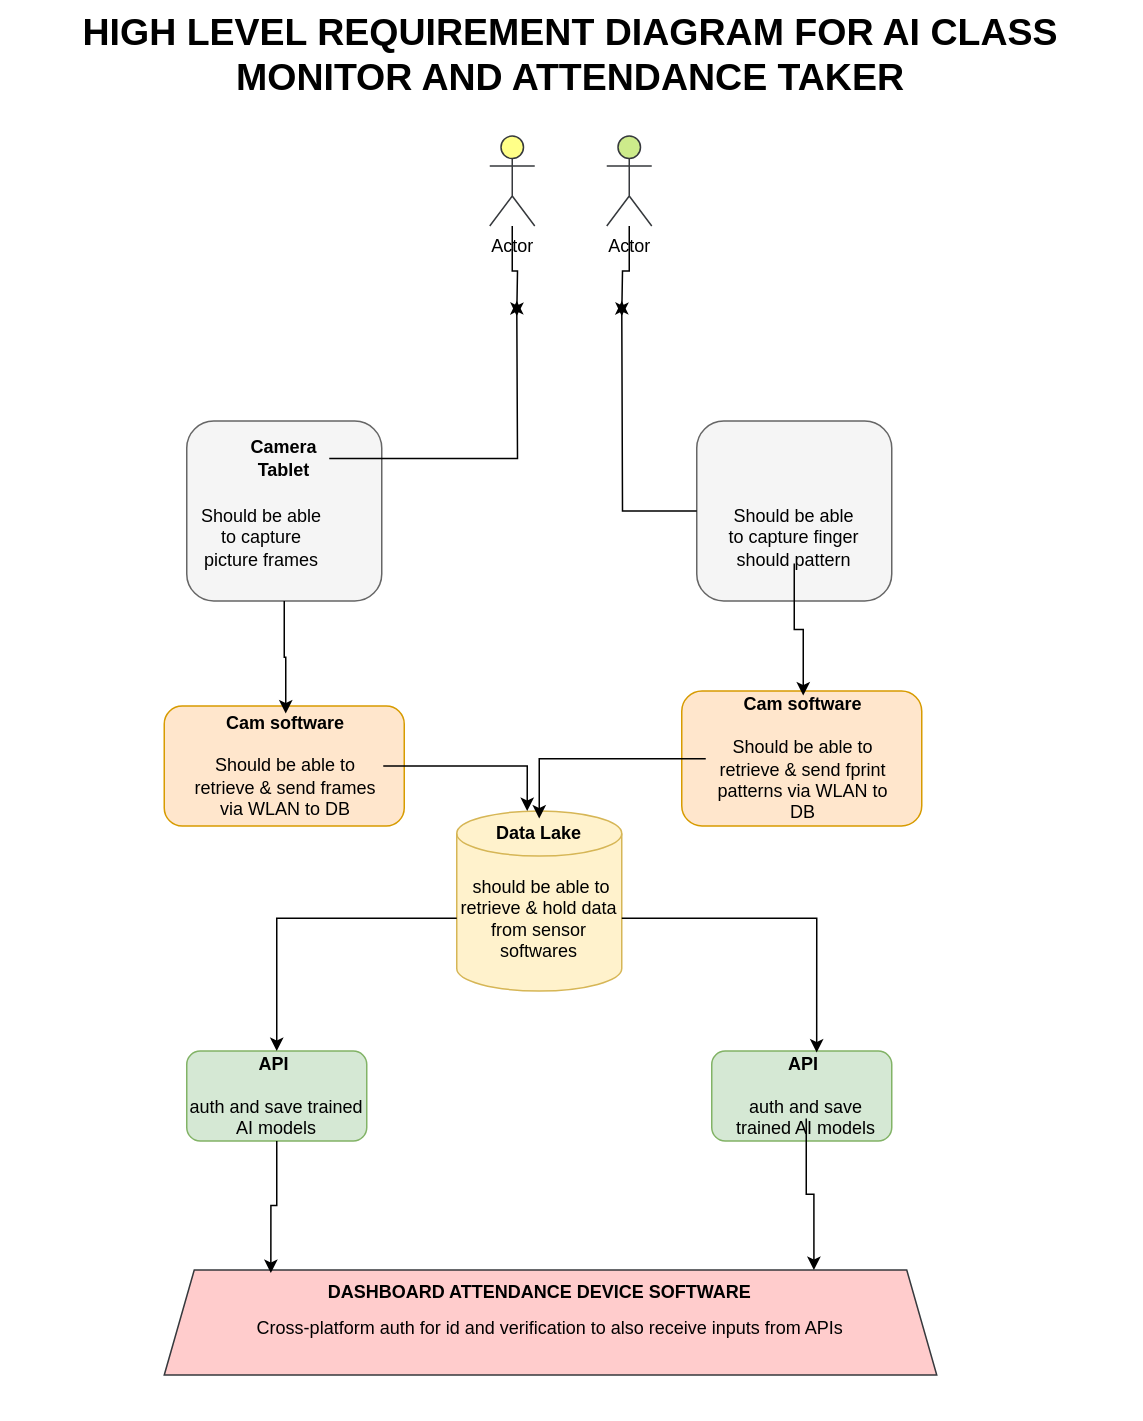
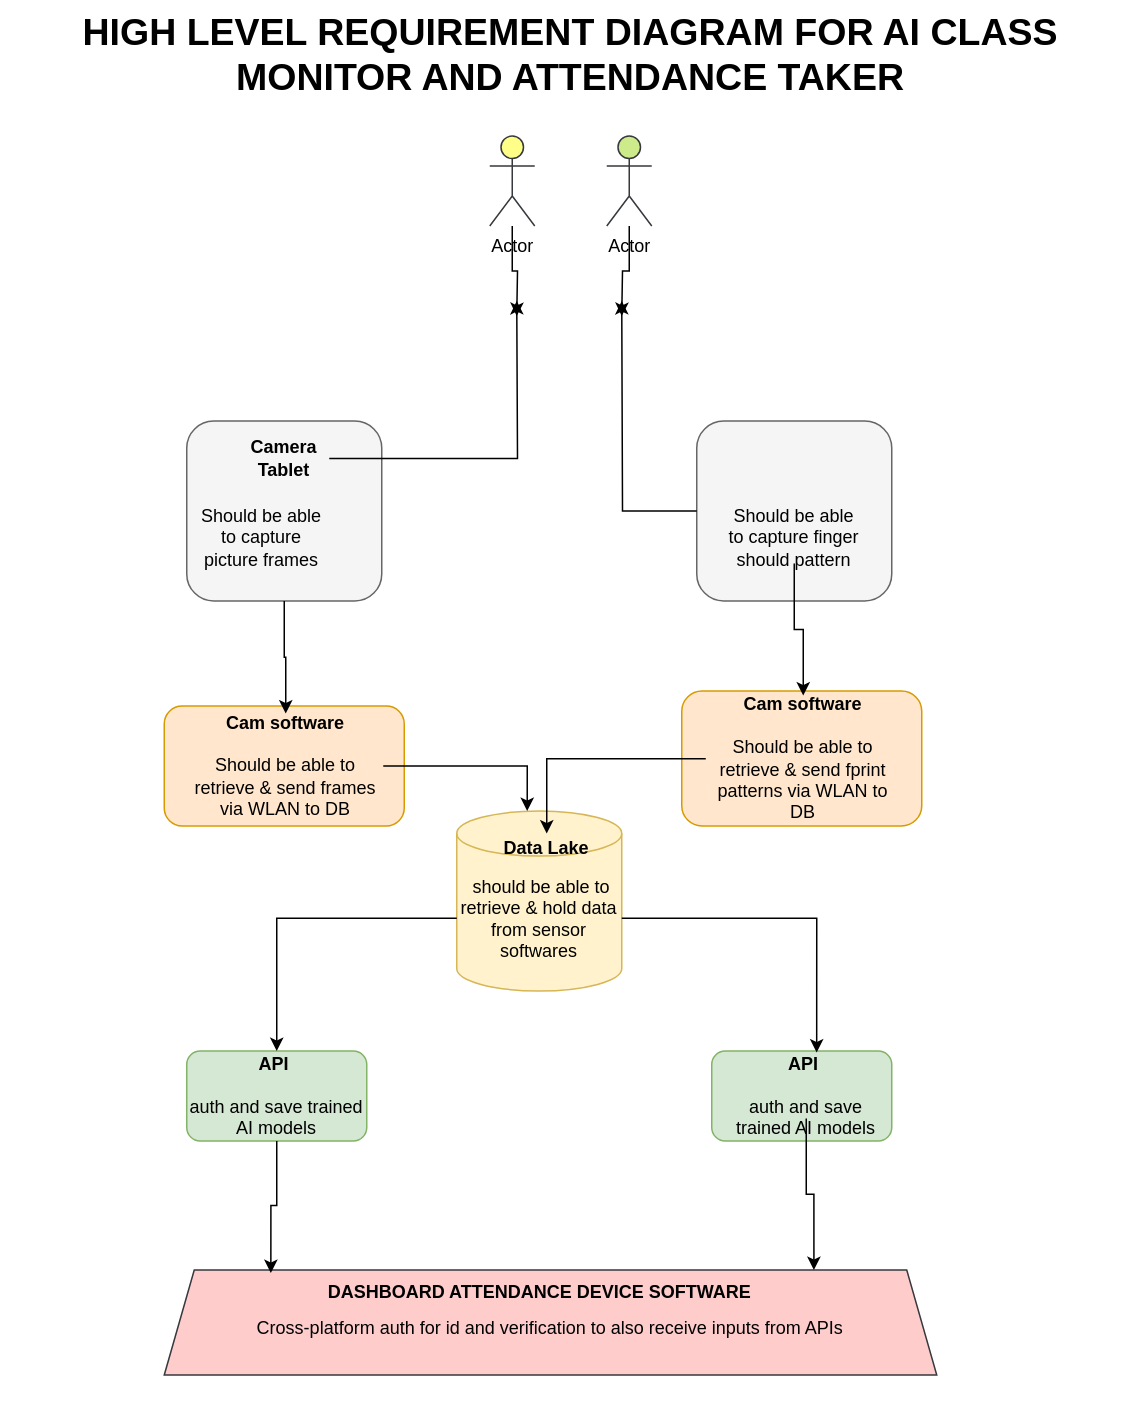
  <mxCell id="0" style=";html=1;" />
  <mxCell id="1" style=";html=1;" parent="0" />
  <mxCell id="2" value="&lt;b&gt;PC/Webapp&lt;/b&gt;" style="text;html=1;strokeColor=none;fillColor=none;align=center;verticalAlign=middle;whiteSpace=wrap;rounded=0;" vertex="1" parent="1"><mxGeometry x="329" y="895" width="60" height="30" as="geometry" /></mxCell>
  <mxCell id="3" value="&lt;b&gt;Tablet&lt;/b&gt;" style="text;html=1;strokeColor=none;fillColor=none;align=center;verticalAlign=middle;whiteSpace=wrap;rounded=0;" vertex="1" parent="1"><mxGeometry x="101" y="895" width="60" height="30" as="geometry" /></mxCell>
  <mxCell id="4" value="&lt;b&gt;Smartphone&lt;/b&gt;" style="text;html=1;strokeColor=none;fillColor=none;align=center;verticalAlign=middle;whiteSpace=wrap;rounded=0;" vertex="1" parent="1"><mxGeometry x="554" y="895" width="60" height="30" as="geometry" /></mxCell>
  <mxCell id="5" value="&lt;b&gt;&lt;font style=&quot;font-size: 25px;&quot;&gt;HIGH LEVEL REQUIREMENT DIAGRAM FOR AI CLASS MONITOR AND ATTENDANCE TAKER&lt;/font&gt;&lt;/b&gt;" style="text;html=1;strokeColor=none;fillColor=none;align=center;verticalAlign=middle;whiteSpace=wrap;rounded=0;" vertex="1" parent="1"><mxGeometry x="20" y="20" width="720" height="30" as="geometry" /></mxCell>
  <mxCell id="6" value="" style="group" vertex="1" connectable="0" parent="1"><mxGeometry x="109" y="90" width="515" height="826" as="geometry" /></mxCell>
  <mxCell id="7" value="" style="group" vertex="1" connectable="0" parent="6"><mxGeometry x="15" y="190" width="130" height="120" as="geometry" /></mxCell>
  <mxCell id="8" value="" style="rounded=1;whiteSpace=wrap;html=1;fillColor=#f5f5f5;fontColor=#333333;strokeColor=#666666;" vertex="1" parent="7"><mxGeometry width="130" height="120" as="geometry" /></mxCell>
  <mxCell id="9" value="&lt;b&gt;Camera Tablet&lt;/b&gt;" style="text;html=1;strokeColor=none;fillColor=none;align=center;verticalAlign=middle;whiteSpace=wrap;rounded=0;" vertex="1" parent="7"><mxGeometry x="35" y="10" width="60" height="30" as="geometry" /></mxCell>
  <mxCell id="10" value="Should be able to capture picture frames" style="text;html=1;strokeColor=none;fillColor=none;align=center;verticalAlign=middle;whiteSpace=wrap;rounded=0;" vertex="1" parent="7"><mxGeometry x="5" y="60" width="90" height="35" as="geometry" /></mxCell>
  <mxCell id="11" value="" style="group" vertex="1" connectable="0" parent="6"><mxGeometry x="355" y="190" width="130" height="120" as="geometry" /></mxCell>
  <mxCell id="12" value="" style="rounded=1;whiteSpace=wrap;html=1;fillColor=#f5f5f5;fontColor=#333333;strokeColor=#666666;" vertex="1" parent="11"><mxGeometry width="130" height="120" as="geometry" /></mxCell>
  <mxCell id="13" value="Should be able to capture finger should pattern" style="text;html=1;strokeColor=none;fillColor=none;align=center;verticalAlign=middle;whiteSpace=wrap;rounded=0;" vertex="1" parent="11"><mxGeometry x="20" y="60" width="90" height="35" as="geometry" /></mxCell>
  <mxCell id="14" value="" style="group" vertex="1" connectable="0" parent="6"><mxGeometry y="380" width="160" height="80" as="geometry" /></mxCell>
  <mxCell id="15" value="" style="rounded=1;whiteSpace=wrap;html=1;fillColor=#ffe6cc;strokeColor=#d79b00;" vertex="1" parent="14"><mxGeometry width="160" height="80" as="geometry" /></mxCell>
  <mxCell id="16" value="&lt;b&gt;Cam software&lt;/b&gt;&lt;br&gt;&lt;br&gt;Should be able to retrieve &amp;amp; send frames via WLAN&lt;b&gt;&amp;nbsp;&lt;/b&gt;to DB" style="text;html=1;strokeColor=none;fillColor=none;align=center;verticalAlign=middle;whiteSpace=wrap;rounded=0;" vertex="1" parent="14"><mxGeometry x="16" y="5" width="130" height="70" as="geometry" /></mxCell>
  <mxCell id="17" value="" style="group" vertex="1" connectable="0" parent="6"><mxGeometry x="345" y="370" width="160" height="90" as="geometry" /></mxCell>
  <mxCell id="18" value="" style="rounded=1;whiteSpace=wrap;html=1;fillColor=#ffe6cc;strokeColor=#d79b00;" vertex="1" parent="17"><mxGeometry width="160" height="90" as="geometry" /></mxCell>
  <mxCell id="19" value="&lt;b&gt;Cam software&lt;/b&gt;&lt;br&gt;&lt;br&gt;Should be able to retrieve &amp;amp; send fprint patterns via WLAN&lt;b&gt;&amp;nbsp;&lt;/b&gt;to DB" style="text;html=1;strokeColor=none;fillColor=none;align=center;verticalAlign=middle;whiteSpace=wrap;rounded=0;" vertex="1" parent="17"><mxGeometry x="16" y="3" width="130" height="84.375" as="geometry" /></mxCell>
  <mxCell id="20" style="edgeStyle=orthogonalEdgeStyle;rounded=0;orthogonalLoop=1;jettySize=auto;html=1;entryX=0.5;entryY=0;entryDx=0;entryDy=0;" edge="1" parent="6" source="13" target="19"><mxGeometry relative="1" as="geometry" /></mxCell>
  <mxCell id="21" style="edgeStyle=orthogonalEdgeStyle;rounded=0;orthogonalLoop=1;jettySize=auto;html=1;entryX=0.5;entryY=0;entryDx=0;entryDy=0;" edge="1" parent="6" source="8" target="16"><mxGeometry relative="1" as="geometry" /></mxCell>
  <mxCell id="22" style="edgeStyle=orthogonalEdgeStyle;rounded=0;orthogonalLoop=1;jettySize=auto;html=1;" edge="1" parent="6" source="9"><mxGeometry relative="1" as="geometry"><mxPoint x="235" y="110" as="targetPoint" /></mxGeometry></mxCell>
  <mxCell id="23" style="edgeStyle=orthogonalEdgeStyle;rounded=0;orthogonalLoop=1;jettySize=auto;html=1;" edge="1" parent="6" source="12"><mxGeometry relative="1" as="geometry"><mxPoint x="305" y="110" as="targetPoint" /></mxGeometry></mxCell>
  <mxCell id="24" style="edgeStyle=orthogonalEdgeStyle;rounded=0;orthogonalLoop=1;jettySize=auto;html=1;" edge="1" parent="6" source="25"><mxGeometry relative="1" as="geometry"><mxPoint x="235" y="120" as="targetPoint" /></mxGeometry></mxCell>
  <mxCell id="25" value="Actor" style="shape=umlActor;verticalLabelPosition=bottom;verticalAlign=top;html=1;outlineConnect=0;fillColor=#ffff88;strokeColor=#36393d;" vertex="1" parent="6"><mxGeometry x="217" width="30" height="60" as="geometry" /></mxCell>
  <mxCell id="26" style="edgeStyle=orthogonalEdgeStyle;rounded=0;orthogonalLoop=1;jettySize=auto;html=1;" edge="1" parent="6" source="27"><mxGeometry relative="1" as="geometry"><mxPoint x="305" y="120" as="targetPoint" /></mxGeometry></mxCell>
  <mxCell id="27" value="Actor" style="shape=umlActor;verticalLabelPosition=bottom;verticalAlign=top;html=1;outlineConnect=0;fillColor=#cdeb8b;strokeColor=#36393d;" vertex="1" parent="6"><mxGeometry x="295" width="30" height="60" as="geometry" /></mxCell>
  <mxCell id="28" value="" style="group" vertex="1" connectable="0" parent="6"><mxGeometry x="15" y="610" width="150" height="102" as="geometry" /></mxCell>
  <mxCell id="29" value="" style="rounded=1;whiteSpace=wrap;html=1;fillColor=#d5e8d4;strokeColor=#82b366;" vertex="1" parent="28"><mxGeometry width="120" height="60" as="geometry" /></mxCell>
  <mxCell id="30" value="&lt;b&gt;API&amp;nbsp;&lt;/b&gt;&lt;br&gt;&lt;br&gt;auth and save trained AI models" style="text;html=1;strokeColor=none;fillColor=none;align=center;verticalAlign=middle;whiteSpace=wrap;rounded=0;" vertex="1" parent="28"><mxGeometry y="15" width="120" height="30" as="geometry" /></mxCell>
  <mxCell id="31" value="" style="group" vertex="1" connectable="0" parent="6"><mxGeometry x="365" y="610" width="140" height="60" as="geometry" /></mxCell>
  <mxCell id="32" value="" style="rounded=1;whiteSpace=wrap;html=1;fillColor=#d5e8d4;strokeColor=#82b366;" vertex="1" parent="31"><mxGeometry width="120" height="60" as="geometry" /></mxCell>
  <mxCell id="33" value="&lt;b&gt;API&amp;nbsp;&lt;/b&gt;&lt;br&gt;&lt;br&gt;auth and save trained AI models" style="text;html=1;strokeColor=none;fillColor=none;align=center;verticalAlign=middle;whiteSpace=wrap;rounded=0;" vertex="1" parent="31"><mxGeometry x="8" y="15" width="110" height="30" as="geometry" /></mxCell>
  <mxCell id="34" value="" style="shape=cylinder3;whiteSpace=wrap;html=1;boundedLbl=1;backgroundOutline=1;size=15;fillColor=#fff2cc;strokeColor=#d6b656;" vertex="1" parent="6"><mxGeometry x="195" y="450" width="110" height="120" as="geometry" /></mxCell>
- <mxCell id="35" value="&lt;b&gt;Data Lake&lt;/b&gt;" style="text;html=1;strokeColor=none;fillColor=none;align=center;verticalAlign=middle;whiteSpace=wrap;rounded=0;" vertex="1" parent="6"><mxGeometry x="211" y="455" width="78" height="20" as="geometry" /></mxCell>
+ <mxCell id="35" value="&lt;b&gt;Data Lake&lt;/b&gt;" style="text;html=1;strokeColor=none;fillColor=none;align=center;verticalAlign=middle;whiteSpace=wrap;rounded=0;" vertex="1" parent="6"><mxGeometry x="216" y="465" width="78" height="20" as="geometry" /></mxCell>
  <mxCell id="36" style="edgeStyle=orthogonalEdgeStyle;rounded=0;orthogonalLoop=1;jettySize=auto;html=1;entryX=0.5;entryY=0;entryDx=0;entryDy=0;" edge="1" parent="6" source="38" target="29"><mxGeometry relative="1" as="geometry" /></mxCell>
  <mxCell id="37" style="edgeStyle=orthogonalEdgeStyle;rounded=0;orthogonalLoop=1;jettySize=auto;html=1;exitX=1;exitY=0.5;exitDx=0;exitDy=0;entryX=0.583;entryY=0.017;entryDx=0;entryDy=0;entryPerimeter=0;" edge="1" parent="6" source="38" target="32"><mxGeometry relative="1" as="geometry" /></mxCell>
  <mxCell id="38" value="&amp;nbsp;should be able to retrieve &amp;amp; hold data from sensor softwares" style="text;html=1;strokeColor=none;fillColor=none;align=center;verticalAlign=middle;whiteSpace=wrap;rounded=0;" vertex="1" parent="6"><mxGeometry x="195" y="493" width="110" height="57" as="geometry" /></mxCell>
  <mxCell id="39" style="edgeStyle=orthogonalEdgeStyle;rounded=0;orthogonalLoop=1;jettySize=auto;html=1;entryX=0.427;entryY=0;entryDx=0;entryDy=0;entryPerimeter=0;" edge="1" parent="6" source="16" target="34"><mxGeometry relative="1" as="geometry" /></mxCell>
  <mxCell id="40" style="edgeStyle=orthogonalEdgeStyle;rounded=0;orthogonalLoop=1;jettySize=auto;html=1;entryX=0.5;entryY=0;entryDx=0;entryDy=0;" edge="1" parent="6" source="19" target="35"><mxGeometry relative="1" as="geometry" /></mxCell>
  <mxCell id="41" value="" style="shape=trapezoid;perimeter=trapezoidPerimeter;whiteSpace=wrap;html=1;fixedSize=1;fillColor=#ffcccc;strokeColor=#36393d;" vertex="1" parent="6"><mxGeometry y="756" width="515" height="70" as="geometry" /></mxCell>
  <mxCell id="42" value="&lt;b&gt;DASHBOARD ATTENDANCE DEVICE SOFTWARE&lt;/b&gt;" style="text;html=1;strokeColor=none;fillColor=none;align=center;verticalAlign=middle;whiteSpace=wrap;rounded=0;" vertex="1" parent="6"><mxGeometry x="88.5" y="756" width="323" height="30" as="geometry" /></mxCell>
  <mxCell id="43" value="Cross-platform auth for id and verification to also receive inputs from APIs" style="text;html=1;strokeColor=none;fillColor=none;align=center;verticalAlign=middle;whiteSpace=wrap;rounded=0;" vertex="1" parent="6"><mxGeometry x="46" y="780" width="423" height="30" as="geometry" /></mxCell>
  <mxCell id="44" style="edgeStyle=orthogonalEdgeStyle;rounded=0;orthogonalLoop=1;jettySize=auto;html=1;entryX=0.138;entryY=0.029;entryDx=0;entryDy=0;entryPerimeter=0;" edge="1" parent="6" source="29" target="41"><mxGeometry relative="1" as="geometry" /></mxCell>
  <mxCell id="45" style="edgeStyle=orthogonalEdgeStyle;rounded=0;orthogonalLoop=1;jettySize=auto;html=1;entryX=0.841;entryY=0;entryDx=0;entryDy=0;entryPerimeter=0;" edge="1" parent="6" source="33" target="41"><mxGeometry relative="1" as="geometry" /></mxCell>
